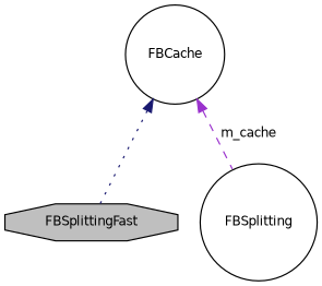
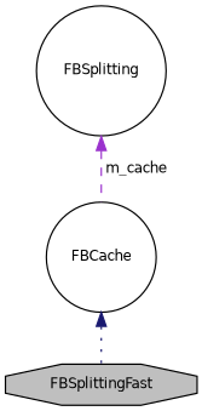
  digraph {
    node [color=black fillcolor=white fontname=Helvetica fontsize=10 shape=circle style=filled]
    edge [dir=back fontname=Helvetica fontsize=10 labelfontname=Helvetica labelfontsize=10]
    n1 [fillcolor=grey75 fontcolor=black height=0.2 label=FBSplittingFast shape=octagon width=0.4]
    n2 [height=0.2 label=FBSplitting width=0.4]
    n3 [height=0.2 label=FBCache width=0.4]
    n3 -> n1 [color=midnightblue style=dotted]
-   n3 -> n2 [color=darkorchid3 label=" m_cache" style=dashed]
+   n2 -> n3 [color=darkorchid3 label=" m_cache" style=dashed]
  }
